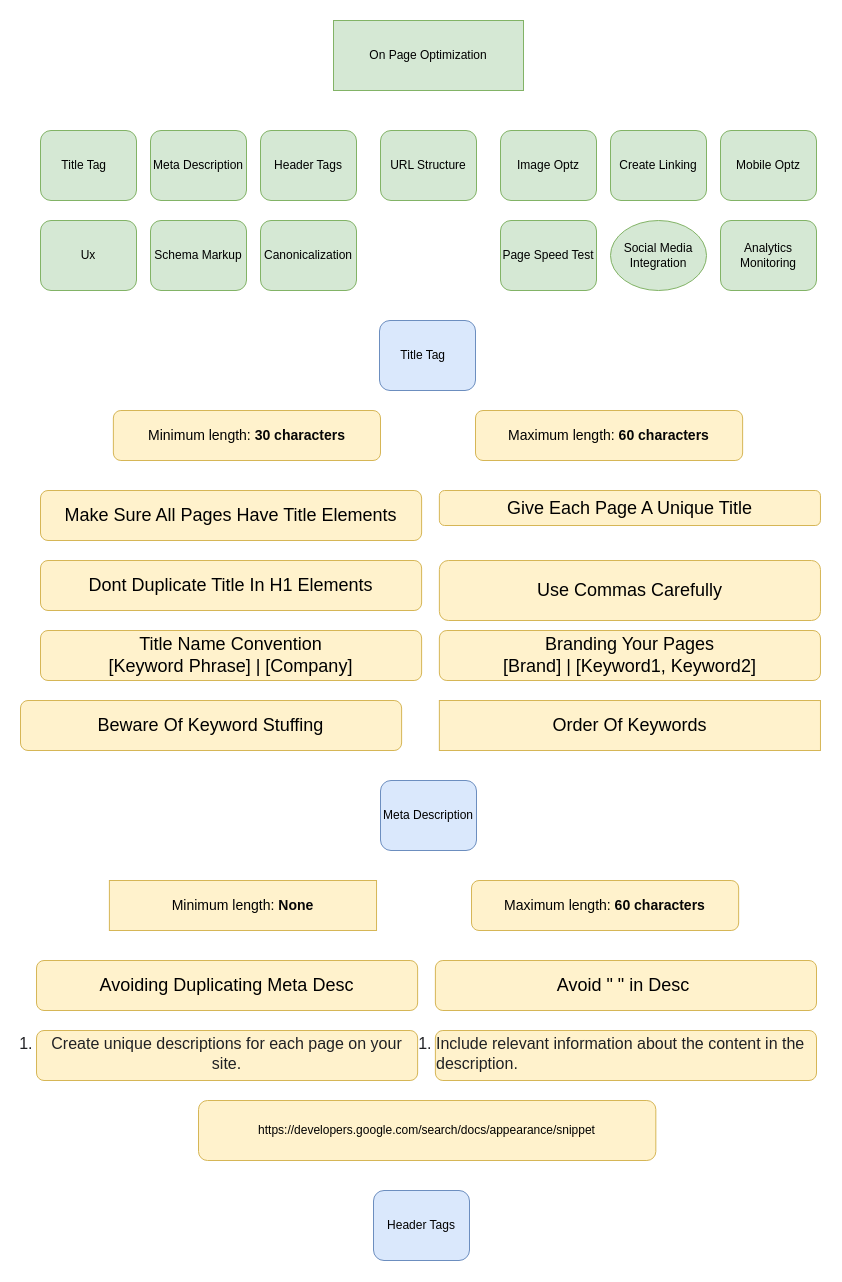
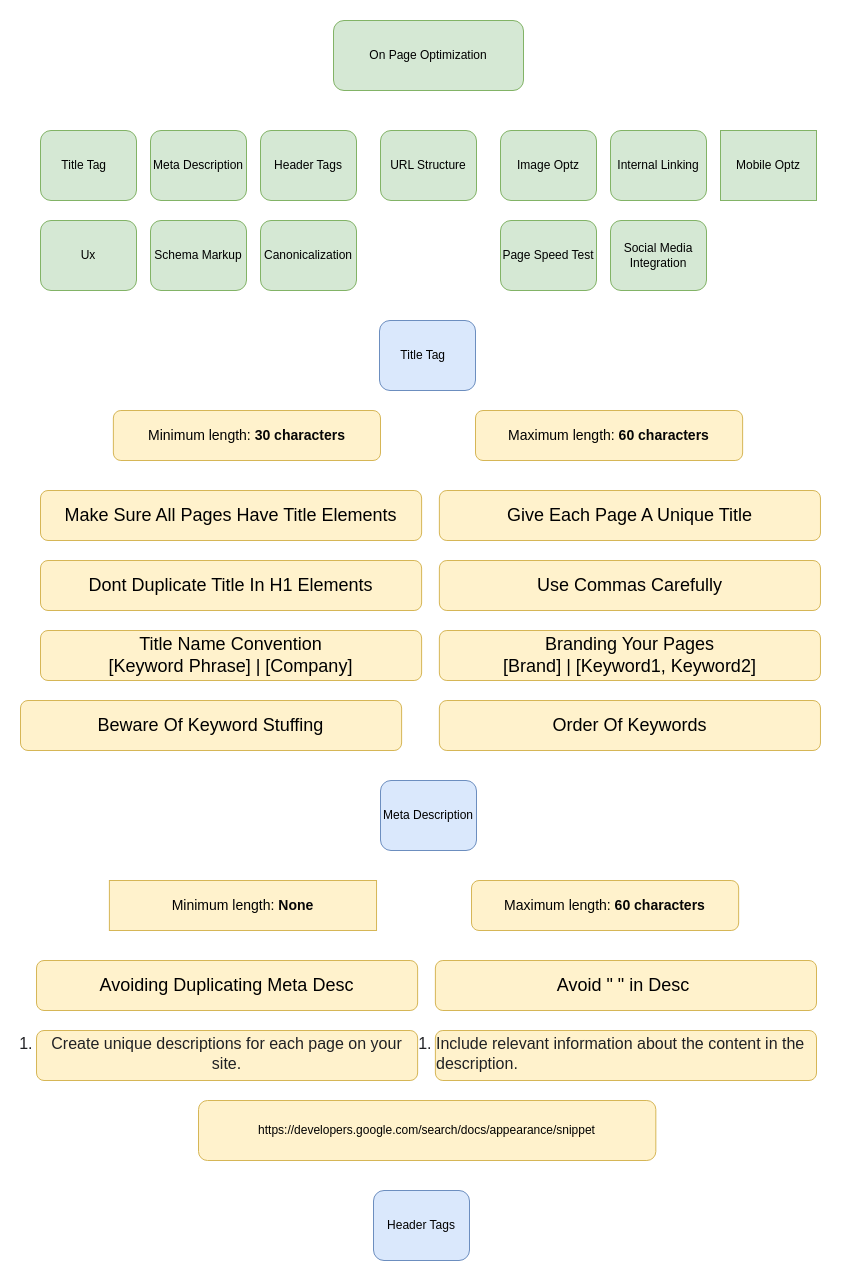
  <mxCell id="0" />
  <mxCell id="1" parent="0" />
- <mxCell id="2" value="On Page Optimization" style="whiteSpace=wrap;html=1;fillColor=#d5e8d4;strokeColor=#82b366;rounded=0;" vertex="1" parent="1"><mxGeometry x="333" y="20" width="190" height="70" as="geometry" /></mxCell>
+ <mxCell id="2" value="On Page Optimization" style="rounded=1;whiteSpace=wrap;html=1;fillColor=#d5e8d4;strokeColor=#82b366;" vertex="1" parent="1"><mxGeometry x="333" y="20" width="190" height="70" as="geometry" /></mxCell>
  <mxCell id="3" value="Title Tag&lt;span style=&quot;white-space: pre;&quot;&gt;&#09;&lt;/span&gt;" style="rounded=1;whiteSpace=wrap;html=1;fillColor=#d5e8d4;strokeColor=#82b366;" vertex="1" parent="1"><mxGeometry x="40" y="130" width="96" height="70" as="geometry" /></mxCell>
  <mxCell id="4" value="Meta Description" style="rounded=1;whiteSpace=wrap;html=1;fillColor=#d5e8d4;strokeColor=#82b366;" vertex="1" parent="1"><mxGeometry x="150" y="130" width="96" height="70" as="geometry" /></mxCell>
  <mxCell id="5" value="Header Tags" style="rounded=1;whiteSpace=wrap;html=1;fillColor=#d5e8d4;strokeColor=#82b366;" vertex="1" parent="1"><mxGeometry x="260" y="130" width="96" height="70" as="geometry" /></mxCell>
  <mxCell id="6" value="URL Structure" style="rounded=1;whiteSpace=wrap;html=1;fillColor=#d5e8d4;strokeColor=#82b366;" vertex="1" parent="1"><mxGeometry x="380" y="130" width="96" height="70" as="geometry" /></mxCell>
  <mxCell id="7" value="Image Optz" style="rounded=1;whiteSpace=wrap;html=1;fillColor=#d5e8d4;strokeColor=#82b366;" vertex="1" parent="1"><mxGeometry x="500" y="130" width="96" height="70" as="geometry" /></mxCell>
- <mxCell id="8" value="Create Linking" style="rounded=1;whiteSpace=wrap;html=1;fillColor=#d5e8d4;strokeColor=#82b366;" vertex="1" parent="1"><mxGeometry x="610" y="130" width="96" height="70" as="geometry" /></mxCell>
- <mxCell id="9" value="Mobile Optz" style="rounded=1;whiteSpace=wrap;html=1;fillColor=#d5e8d4;strokeColor=#82b366;" vertex="1" parent="1"><mxGeometry x="720" y="130" width="96" height="70" as="geometry" /></mxCell>
+ <mxCell id="8" value="Internal Linking" style="rounded=1;whiteSpace=wrap;html=1;fillColor=#d5e8d4;strokeColor=#82b366;" vertex="1" parent="1"><mxGeometry x="610" y="130" width="96" height="70" as="geometry" /></mxCell>
+ <mxCell id="9" value="Mobile Optz" style="whiteSpace=wrap;html=1;fillColor=#d5e8d4;strokeColor=#82b366;rounded=0;" vertex="1" parent="1"><mxGeometry x="720" y="130" width="96" height="70" as="geometry" /></mxCell>
  <mxCell id="10" value="Ux" style="rounded=1;whiteSpace=wrap;html=1;fillColor=#d5e8d4;strokeColor=#82b366;" vertex="1" parent="1"><mxGeometry x="40" y="220" width="96" height="70" as="geometry" /></mxCell>
  <mxCell id="11" value="Schema Markup" style="rounded=1;whiteSpace=wrap;html=1;fillColor=#d5e8d4;strokeColor=#82b366;" vertex="1" parent="1"><mxGeometry x="150" y="220" width="96" height="70" as="geometry" /></mxCell>
  <mxCell id="12" value="Canonicalization" style="rounded=1;whiteSpace=wrap;html=1;fillColor=#d5e8d4;strokeColor=#82b366;" vertex="1" parent="1"><mxGeometry x="260" y="220" width="96" height="70" as="geometry" /></mxCell>
  <mxCell id="13" value="Page Speed Test" style="rounded=1;whiteSpace=wrap;html=1;fillColor=#d5e8d4;strokeColor=#82b366;" vertex="1" parent="1"><mxGeometry x="500" y="220" width="96" height="70" as="geometry" /></mxCell>
- <mxCell id="14" value="Social Media&lt;br&gt;Integration" style="ellipse;whiteSpace=wrap;html=1;fillColor=#d5e8d4;strokeColor=#82b366;" vertex="1" parent="1"><mxGeometry x="610" y="220" width="96" height="70" as="geometry" /></mxCell>
- <mxCell id="15" value="Analytics Monitoring" style="rounded=1;whiteSpace=wrap;html=1;fillColor=#d5e8d4;strokeColor=#82b366;" vertex="1" parent="1"><mxGeometry x="720" y="220" width="96" height="70" as="geometry" /></mxCell>
+ <mxCell id="14" value="Social Media&lt;br&gt;Integration" style="rounded=1;whiteSpace=wrap;html=1;fillColor=#d5e8d4;strokeColor=#82b366;" vertex="1" parent="1"><mxGeometry x="610" y="220" width="96" height="70" as="geometry" /></mxCell>
  <mxCell id="16" value="Title Tag&lt;span style=&quot;white-space: pre;&quot;&gt;&#09;&lt;/span&gt;" style="rounded=1;whiteSpace=wrap;html=1;fillColor=#dae8fc;strokeColor=#6c8ebf;" vertex="1" parent="1"><mxGeometry x="379" y="320" width="96" height="70" as="geometry" /></mxCell>
  <mxCell id="17" value="&lt;font style=&quot;font-size: 14px;&quot;&gt;Minimum length:&amp;nbsp;&lt;span style=&quot;border-color: var(--border-color); box-sizing: border-box; font-weight: 700; color: rgb(6, 6, 6); font-family: Visuelt, sans-serif; text-align: left;&quot;&gt;30 characters&lt;/span&gt;&lt;/font&gt;" style="rounded=1;whiteSpace=wrap;html=1;fillColor=#fff2cc;strokeColor=#d6b656;" vertex="1" parent="1"><mxGeometry x="112.86" y="410" width="267.14" height="50" as="geometry" /></mxCell>
  <mxCell id="18" value="&lt;font style=&quot;font-size: 18px;&quot;&gt;Make Sure All Pages Have Title Elements&lt;/font&gt;" style="rounded=1;whiteSpace=wrap;html=1;fillColor=#fff2cc;strokeColor=#d6b656;" vertex="1" parent="1"><mxGeometry x="40" y="490" width="381.11" height="50" as="geometry" /></mxCell>
- <mxCell id="19" value="&lt;font style=&quot;font-size: 18px;&quot;&gt;Give Each Page A Unique Title&lt;/font&gt;" style="rounded=1;whiteSpace=wrap;html=1;fillColor=#fff2cc;strokeColor=#d6b656;" vertex="1" parent="1"><mxGeometry x="438.86" y="490" width="381.11" height="35" as="geometry" /></mxCell>
+ <mxCell id="19" value="&lt;font style=&quot;font-size: 18px;&quot;&gt;Give Each Page A Unique Title&lt;/font&gt;" style="rounded=1;whiteSpace=wrap;html=1;fillColor=#fff2cc;strokeColor=#d6b656;" vertex="1" parent="1"><mxGeometry x="438.86" y="490" width="381.11" height="50" as="geometry" /></mxCell>
  <mxCell id="20" value="&lt;font style=&quot;font-size: 14px;&quot;&gt;Maximum length:&amp;nbsp;&lt;span style=&quot;border-color: var(--border-color); box-sizing: border-box; font-weight: 700; color: rgb(6, 6, 6); font-family: Visuelt, sans-serif; text-align: left;&quot;&gt;60 characters&lt;/span&gt;&lt;/font&gt;" style="rounded=1;whiteSpace=wrap;html=1;fillColor=#fff2cc;strokeColor=#d6b656;" vertex="1" parent="1"><mxGeometry x="475" y="410" width="267.14" height="50" as="geometry" /></mxCell>
  <mxCell id="21" value="&lt;font style=&quot;font-size: 18px;&quot;&gt;Dont Duplicate Title In H1 Elements&lt;/font&gt;" style="rounded=1;whiteSpace=wrap;html=1;fillColor=#fff2cc;strokeColor=#d6b656;" vertex="1" parent="1"><mxGeometry x="40" y="560" width="381.11" height="50" as="geometry" /></mxCell>
- <mxCell id="22" value="&lt;font style=&quot;font-size: 18px;&quot;&gt;Use Commas Carefully&lt;/font&gt;" style="rounded=1;whiteSpace=wrap;html=1;fillColor=#fff2cc;strokeColor=#d6b656;" vertex="1" parent="1"><mxGeometry x="438.86" y="560" width="381.11" height="60" as="geometry" /></mxCell>
+ <mxCell id="22" value="&lt;font style=&quot;font-size: 18px;&quot;&gt;Use Commas Carefully&lt;/font&gt;" style="rounded=1;whiteSpace=wrap;html=1;fillColor=#fff2cc;strokeColor=#d6b656;" vertex="1" parent="1"><mxGeometry x="438.86" y="560" width="381.11" height="50" as="geometry" /></mxCell>
  <mxCell id="23" value="&lt;font style=&quot;font-size: 18px;&quot;&gt;Title Name Convention&lt;br&gt;[Keyword Phrase] | [Company]&lt;br&gt;&lt;/font&gt;" style="rounded=1;whiteSpace=wrap;html=1;fillColor=#fff2cc;strokeColor=#d6b656;" vertex="1" parent="1"><mxGeometry x="40" y="630" width="381.11" height="50" as="geometry" /></mxCell>
  <mxCell id="24" value="&lt;font style=&quot;font-size: 18px;&quot;&gt;Branding Your Pages&lt;br&gt;[Brand] | [Keyword1, Keyword2]&lt;br&gt;&lt;/font&gt;" style="rounded=1;whiteSpace=wrap;html=1;fillColor=#fff2cc;strokeColor=#d6b656;" vertex="1" parent="1"><mxGeometry x="438.86" y="630" width="381.11" height="50" as="geometry" /></mxCell>
  <mxCell id="25" value="&lt;font style=&quot;font-size: 18px;&quot;&gt;Beware Of Keyword Stuffing&lt;br&gt;&lt;/font&gt;" style="rounded=1;whiteSpace=wrap;html=1;fillColor=#fff2cc;strokeColor=#d6b656;" vertex="1" parent="1"><mxGeometry x="20" y="700" width="381.11" height="50" as="geometry" /></mxCell>
- <mxCell id="26" value="&lt;font style=&quot;font-size: 18px;&quot;&gt;Order Of Keywords&lt;br&gt;&lt;/font&gt;" style="whiteSpace=wrap;html=1;fillColor=#fff2cc;strokeColor=#d6b656;rounded=0;" vertex="1" parent="1"><mxGeometry x="438.86" y="700" width="381.11" height="50" as="geometry" /></mxCell>
+ <mxCell id="26" value="&lt;font style=&quot;font-size: 18px;&quot;&gt;Order Of Keywords&lt;br&gt;&lt;/font&gt;" style="rounded=1;whiteSpace=wrap;html=1;fillColor=#fff2cc;strokeColor=#d6b656;" vertex="1" parent="1"><mxGeometry x="438.86" y="700" width="381.11" height="50" as="geometry" /></mxCell>
  <mxCell id="27" value="Meta Description" style="rounded=1;whiteSpace=wrap;html=1;fillColor=#dae8fc;strokeColor=#6c8ebf;" vertex="1" parent="1"><mxGeometry x="380" y="780" width="96" height="70" as="geometry" /></mxCell>
  <mxCell id="28" value="&lt;div style=&quot;text-align: left;&quot;&gt;&lt;span style=&quot;font-size: 14px; background-color: initial;&quot;&gt;Minimum length: &lt;font face=&quot;Visuelt, sans-serif&quot; color=&quot;#060606&quot;&gt;&lt;b&gt;None&lt;/b&gt;&lt;/font&gt;&lt;/span&gt;&lt;/div&gt;" style="whiteSpace=wrap;html=1;fillColor=#fff2cc;strokeColor=#d6b656;rounded=0;" vertex="1" parent="1"><mxGeometry x="108.89" y="880" width="267.14" height="50" as="geometry" /></mxCell>
  <mxCell id="29" value="&lt;font style=&quot;font-size: 18px;&quot;&gt;Avoiding Duplicating Meta Desc&lt;/font&gt;" style="rounded=1;whiteSpace=wrap;html=1;fillColor=#fff2cc;strokeColor=#d6b656;" vertex="1" parent="1"><mxGeometry x="36.03" y="960" width="381.11" height="50" as="geometry" /></mxCell>
  <mxCell id="30" value="&lt;font style=&quot;font-size: 18px;&quot;&gt;Avoid &quot; &quot; in Desc&amp;nbsp;&lt;/font&gt;" style="rounded=1;whiteSpace=wrap;html=1;fillColor=#fff2cc;strokeColor=#d6b656;" vertex="1" parent="1"><mxGeometry x="434.89" y="960" width="381.11" height="50" as="geometry" /></mxCell>
  <mxCell id="31" value="&lt;font style=&quot;font-size: 14px;&quot;&gt;Maximum length:&amp;nbsp;&lt;span style=&quot;border-color: var(--border-color); box-sizing: border-box; font-weight: 700; color: rgb(6, 6, 6); font-family: Visuelt, sans-serif; text-align: left;&quot;&gt;60 characters&lt;/span&gt;&lt;/font&gt;" style="rounded=1;whiteSpace=wrap;html=1;fillColor=#fff2cc;strokeColor=#d6b656;" vertex="1" parent="1"><mxGeometry x="471.03" y="880" width="267.14" height="50" as="geometry" /></mxCell>
  <mxCell id="32" value="&lt;ol style=&quot;margin: 0px; padding: 0px; color: rgb(32, 33, 36); font-family: &amp;quot;Google Sans&amp;quot;, arial, sans-serif; font-size: 16px;&quot; class=&quot;X5LH0c&quot;&gt;&lt;li style=&quot;margin: 0px 0px 4px; padding: 0px; list-style: inherit;&quot; class=&quot;TrT0Xe&quot;&gt;Create unique descriptions for each page on your site.&lt;/li&gt;&lt;/ol&gt;" style="rounded=1;whiteSpace=wrap;html=1;fillColor=#fff2cc;strokeColor=#d6b656;align=center;" vertex="1" parent="1"><mxGeometry x="36.03" y="1030" width="381.11" height="50" as="geometry" /></mxCell>
  <mxCell id="33" value="&lt;ol style=&quot;margin: 0px; padding: 0px; color: rgb(32, 33, 36); font-family: &amp;quot;Google Sans&amp;quot;, arial, sans-serif; font-size: 16px; text-align: start;&quot; class=&quot;X5LH0c&quot;&gt;&lt;li style=&quot;margin: 0px 0px 4px; padding: 0px; list-style: inherit;&quot; class=&quot;TrT0Xe&quot;&gt;Include relevant information about the content in the description.&lt;/li&gt;&lt;/ol&gt;" style="rounded=1;whiteSpace=wrap;html=1;fillColor=#fff2cc;strokeColor=#d6b656;" vertex="1" parent="1"><mxGeometry x="434.89" y="1030" width="381.11" height="50" as="geometry" /></mxCell>
  <mxCell id="34" value="https://developers.google.com/search/docs/appearance/snippet" style="rounded=1;whiteSpace=wrap;html=1;fillColor=#fff2cc;strokeColor=#d6b656;" vertex="1" parent="1"><mxGeometry x="198" y="1100" width="457.33" height="60" as="geometry" /></mxCell>
  <mxCell id="35" value="Header Tags" style="rounded=1;whiteSpace=wrap;html=1;fillColor=#dae8fc;strokeColor=#6c8ebf;" vertex="1" parent="1"><mxGeometry x="373" y="1190" width="96" height="70" as="geometry" /></mxCell>
